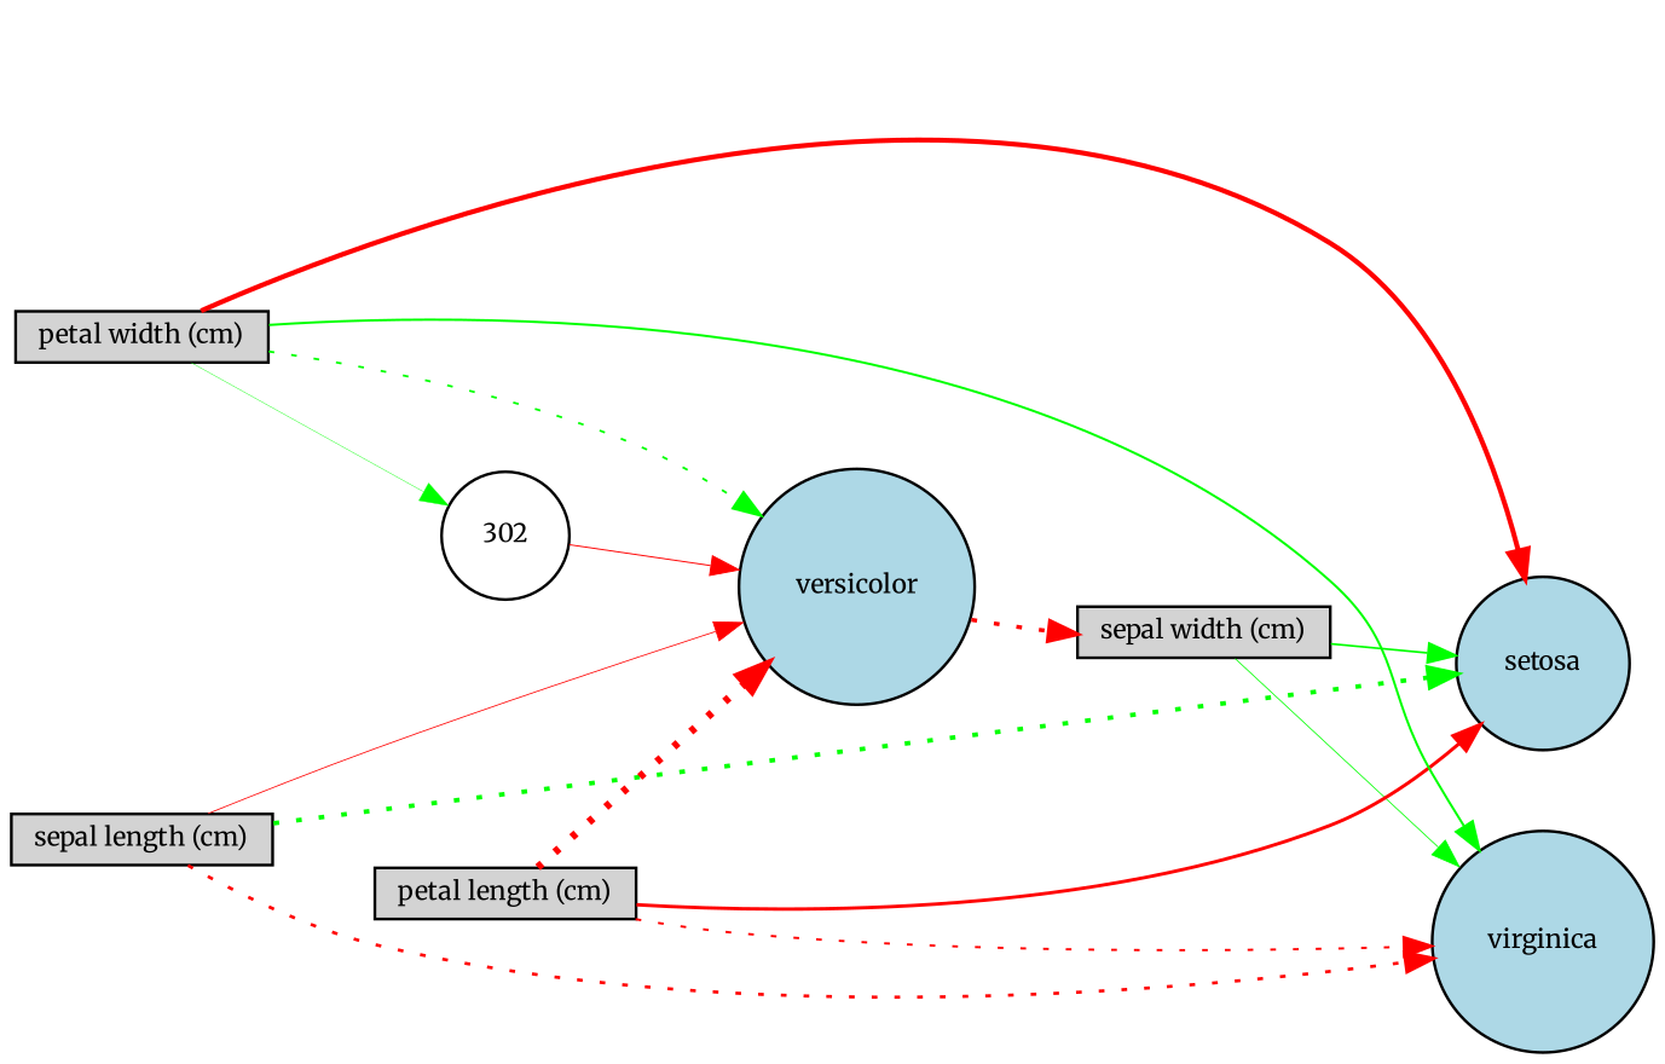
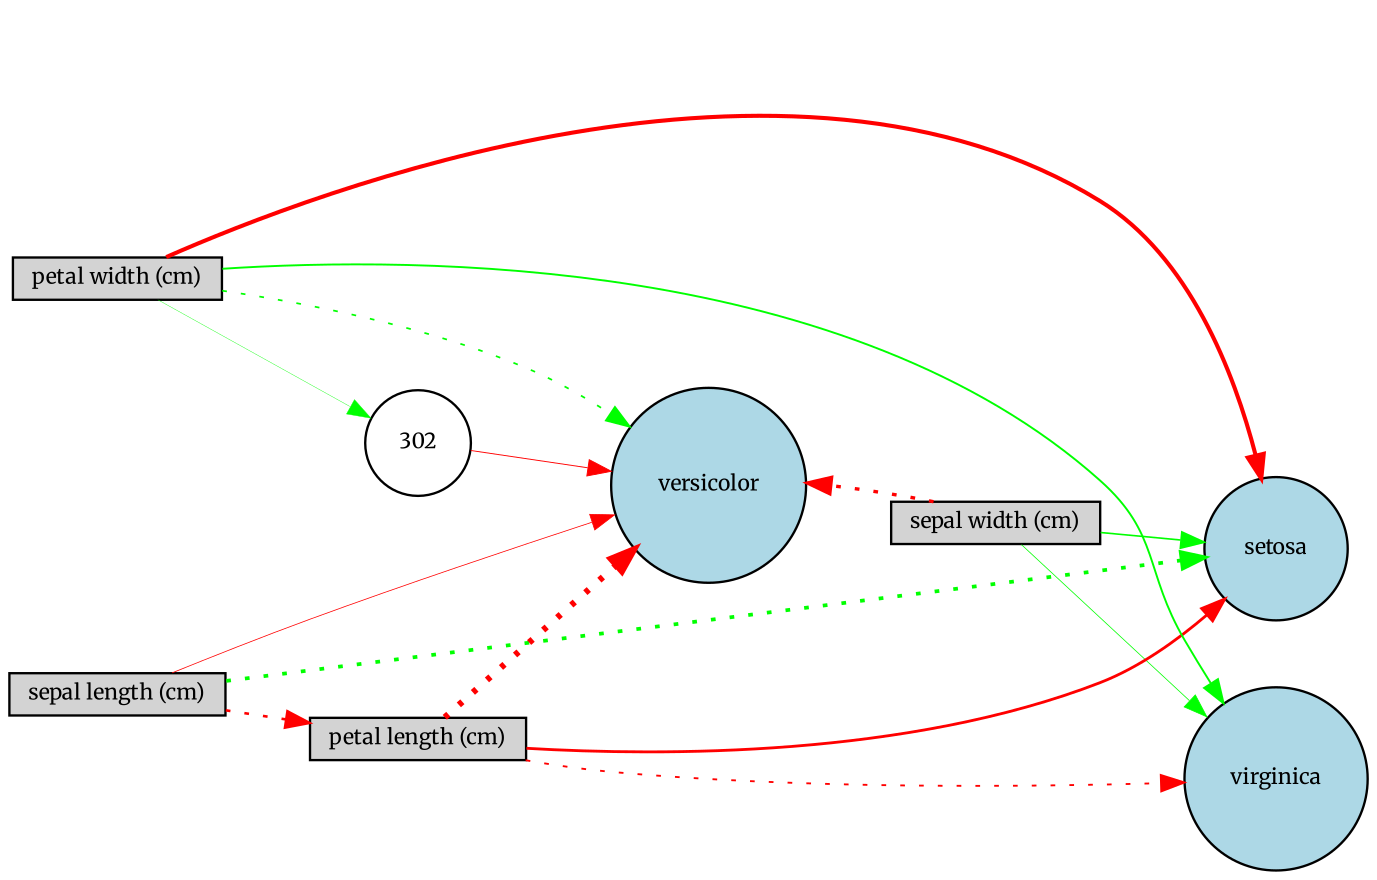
  digraph {
    fontname=Merriweather
    rankdir=LR
    node [fillcolor=lightgray fontname=Merriweather fontsize=9 shape=box style=filled]
    edge [color=red fontname=Merriweather style=solid]
    "sepal length (cm)" [height=0.2 width=0.2]
    setosa [fillcolor=lightblue height=0.2 shape=circle width=0.2]
    versicolor [fillcolor=lightblue height=0.2 shape=circle width=0.2]
    virginica [fillcolor=lightblue height=0.2 shape=circle width=0.2]
    "sepal width (cm)" [height=0.2 width=0.2]
    "petal length (cm)" [height=0.2 width=0.2]
    "petal width (cm)" [height=0.2 width=0.2]
    302 [fillcolor=white height=0.2 shape=circle width=0.2]
    "sepal length (cm)" -> setosa [color=green penwidth=1.5879240750794557 style=dotted]
    "sepal length (cm)" -> versicolor [penwidth=0.32685695916901003]
-   "sepal length (cm)" -> virginica [penwidth=1.1111570364334604 style=dotted]
+   "sepal length (cm)" -> "petal length (cm)" [penwidth=1.1111570364334604 style=dotted]
    "sepal width (cm)" -> setosa [color=green penwidth=0.6912432258017096]
-   versicolor -> "sepal width (cm)" [penwidth=1.4355060685959589 style=dotted]
+   "sepal width (cm)" -> versicolor [penwidth=1.4355060685959589 style=dotted]
    "sepal width (cm)" -> virginica [color=green penwidth=0.3202411434310227]
    "petal length (cm)" -> setosa [penwidth=1.20461432173165]
    "petal length (cm)" -> versicolor [penwidth=2.702776530827199 style=dotted]
    "petal length (cm)" -> virginica [penwidth=0.7968271727954752 style=dotted]
    "petal width (cm)" -> setosa [penwidth=1.7386523641169838]
    "petal width (cm)" -> versicolor [color=green penwidth=0.73869999871396 style=dotted]
    "petal width (cm)" -> virginica [color=green penwidth=0.8185551645392076]
    "petal width (cm)" -> 302 [color=green penwidth=0.16446499082858573]
    302 -> versicolor [penwidth=0.39530993989384877]
  }
